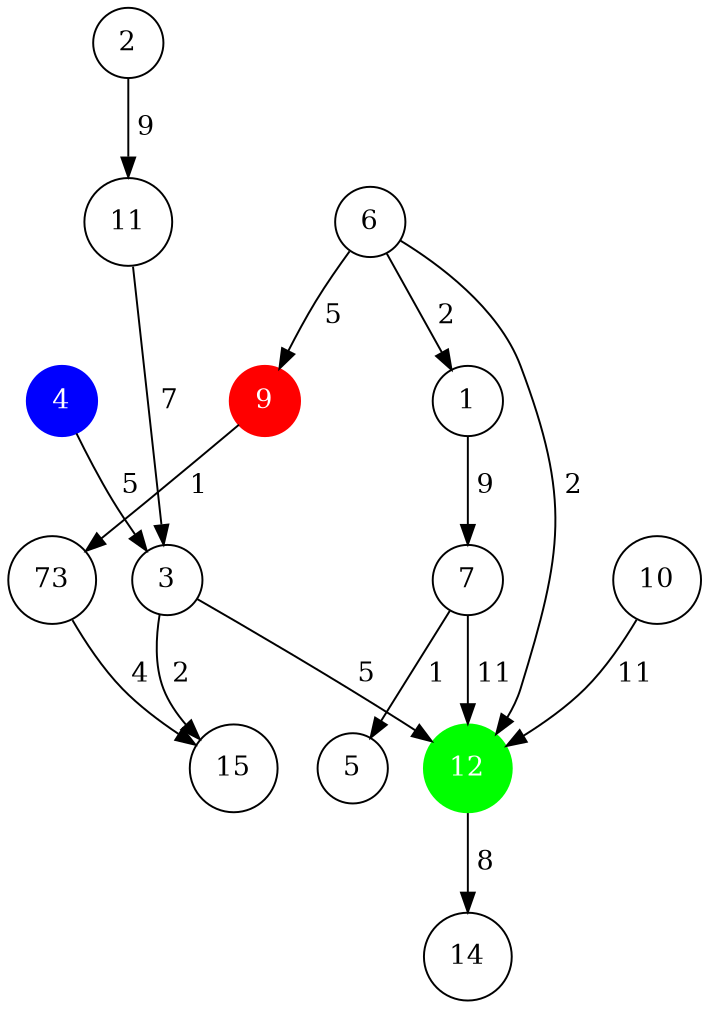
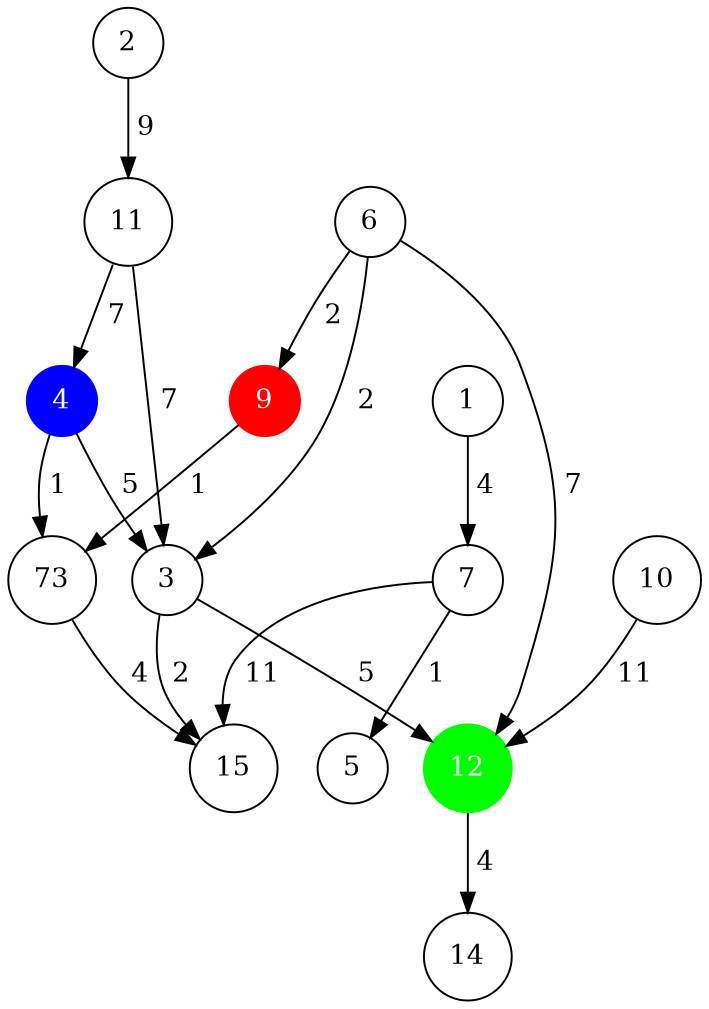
  strict digraph {
    node [shape=circle]
    edge [weight=2]
    n1 [label=1]
    n2 [label=7]
    n3 [label=15]
    n4 [label=5]
    n5 [label=2]
    n6 [label=11]
    n7 [label=3]
    n8 [color=blue fontcolor=white label=4 style=filled]
    n9 [color=green fontcolor=white label=12 style=filled]
    n10 [label=14]
    n11 [label=73]
    n12 [label=6]
    n13 [color=red fontcolor=white label=9 style=filled]
    n14 [label=10]
-   n1 -> n2 [label=" 9" weight=9]
-   n2 -> n9 [label=" 11" weight=11]
+   n1 -> n2 [label=" 4" weight=9]
+   n2 -> n3 [label=" 11" weight=11]
    n2 -> n4 [label=" 1" weight=1]
    n5 -> n6 [label=" 9" weight=9]
    n6 -> n7 [label=" 7" weight=7]
+   n6 -> n8 [label=" 7" weight=7]
    n7 -> n3 [label=" 2"]
    n7 -> n9 [label=" 5" weight=5]
    n8 -> n7 [label=" 5" weight=5]
-   n9 -> n10 [label=" 8" weight=8]
+   n8 -> n11 [label=" 1" weight=1]
+   n9 -> n10 [label=" 4" weight=8]
    n11 -> n3 [label=" 4" weight=4]
-   n12 -> n1 [label=" 2"]
-   n12 -> n9 [label=" 2"]
-   n12 -> n13 [label=" 5" weight=5]
+   n12 -> n7 [label=" 2"]
+   n12 -> n9 [label=" 7"]
+   n12 -> n13 [label=" 2" weight=5]
    n13 -> n11 [label=" 1" weight=1]
    n14 -> n9 [label=" 11"]
  }
